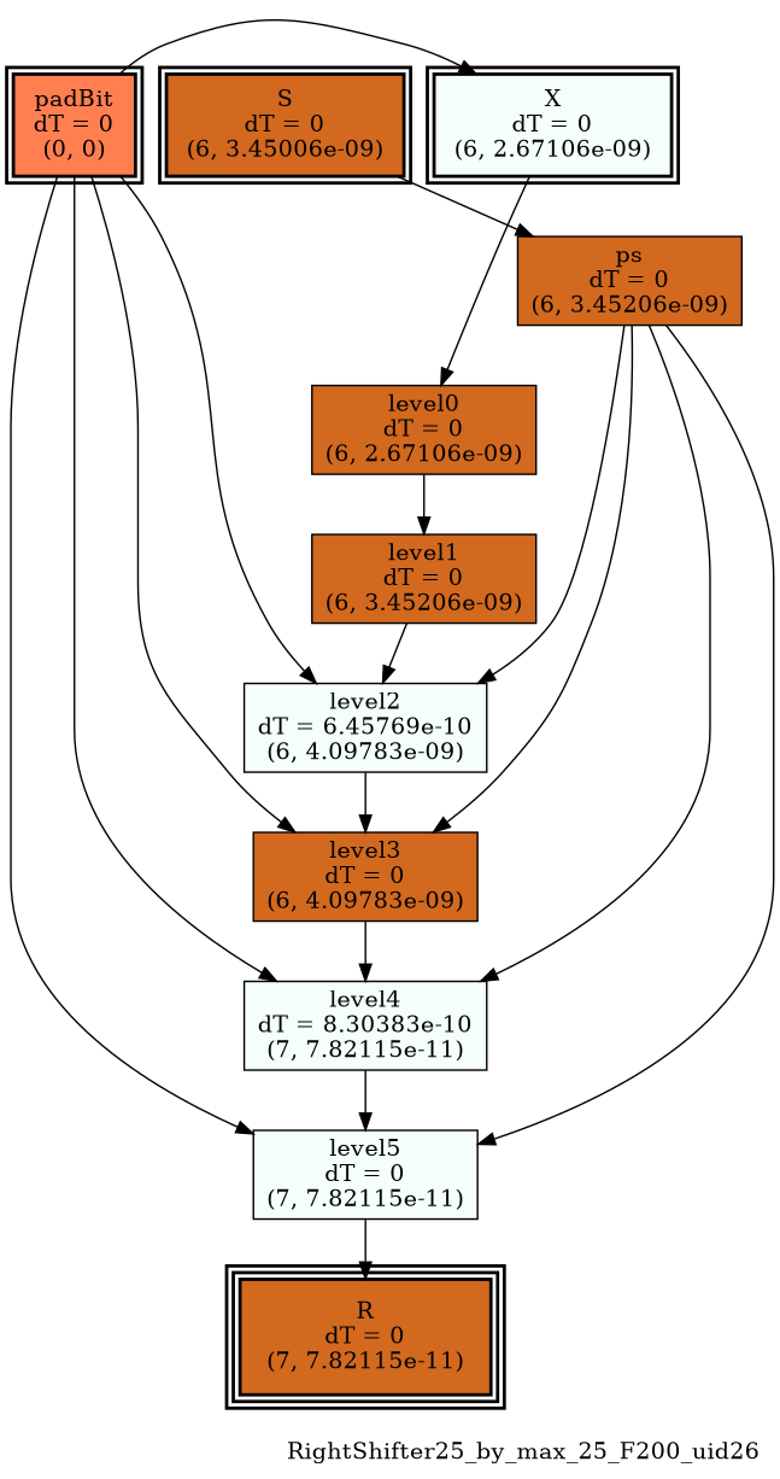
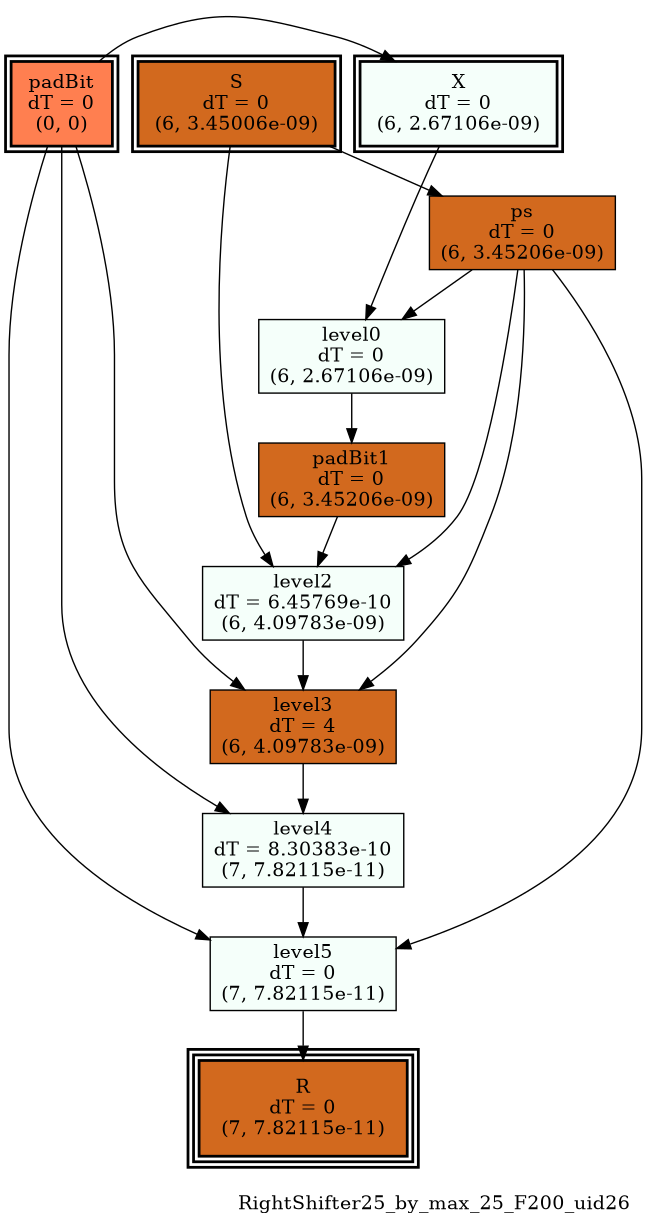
  digraph {
    fontname="DejaVu Serif"
    label=RightShifter25_by_max_25_F200_uid26
    labeljust=right
    labelloc=bottom
    nodesep=0.25
    ranksep=0.5
    node [color=black fillcolor=chocolate fontname="DejaVu Serif" peripheries=1 shape=box style=filled]
    edge [arrowhead=normal arrowsize=1.0 arrowtail=normal color=black dir=forward fontname="DejaVu Serif"]
    n1 [fillcolor=mintcream label="X\ndT = 0\n(6, 2.67106e-09)" peripheries=2 style="bold, filled"]
    n2 [label="S\ndT = 0\n(6, 3.45006e-09)" peripheries=2 style="bold, filled"]
    n3 [fillcolor=coral label="padBit\ndT = 0\n(0, 0)" peripheries=2 style="bold, filled"]
    n4 [label="R\ndT = 0\n(7, 7.82115e-11)" peripheries=3 style="bold, filled"]
-   n5 [label="level0\ndT = 0\n(6, 2.67106e-09)"]
+   n5 [fillcolor=mintcream label="level0\ndT = 0\n(6, 2.67106e-09)"]
    n6 [label="ps\ndT = 0\n(6, 3.45206e-09)"]
    n7 [fillcolor=mintcream label="level2\ndT = 6.45769e-10\n(6, 4.09783e-09)"]
-   n8 [label="level3\ndT = 0\n(6, 4.09783e-09)"]
+   n8 [label="level3\ndT = 4\n(6, 4.09783e-09)"]
    n9 [fillcolor=mintcream label="level4\ndT = 8.30383e-10\n(7, 7.82115e-11)"]
    n10 [fillcolor=mintcream label="level5\ndT = 0\n(7, 7.82115e-11)"]
-   n11 [label="level1\ndT = 0\n(6, 3.45206e-09)"]
+   n11 [label="padBit1\ndT = 0\n(6, 3.45206e-09)"]
    subgraph sub_1 {
      rank=same
      n1
      n2
      n3
    }
    subgraph sub_2 {
      rank=same
      n4
    }
    n1 -> n5
    n2 -> n6
    n3 -> n1
-   n3 -> n7
+   n2 -> n7
    n3 -> n8
    n3 -> n9
    n3 -> n10
    n5 -> n11
    n6 -> n7
    n6 -> n8
-   n6 -> n9
+   n6 -> n5
    n6 -> n10
    n7 -> n8
    n8 -> n9
    n9 -> n10
    n10 -> n4
    n11 -> n7
  }
